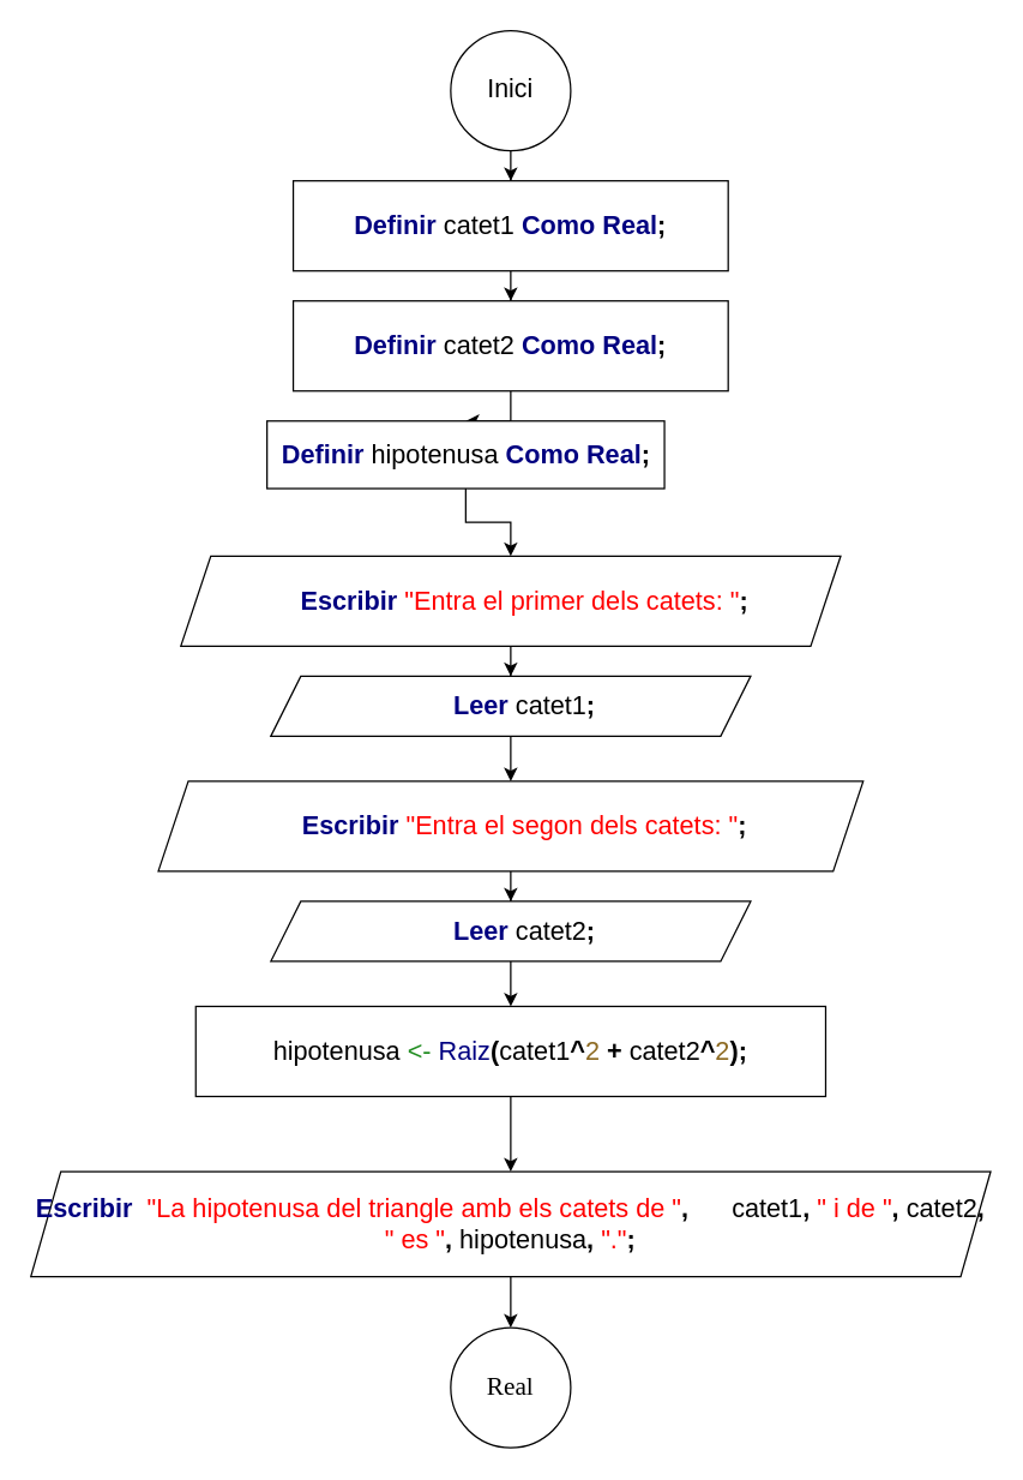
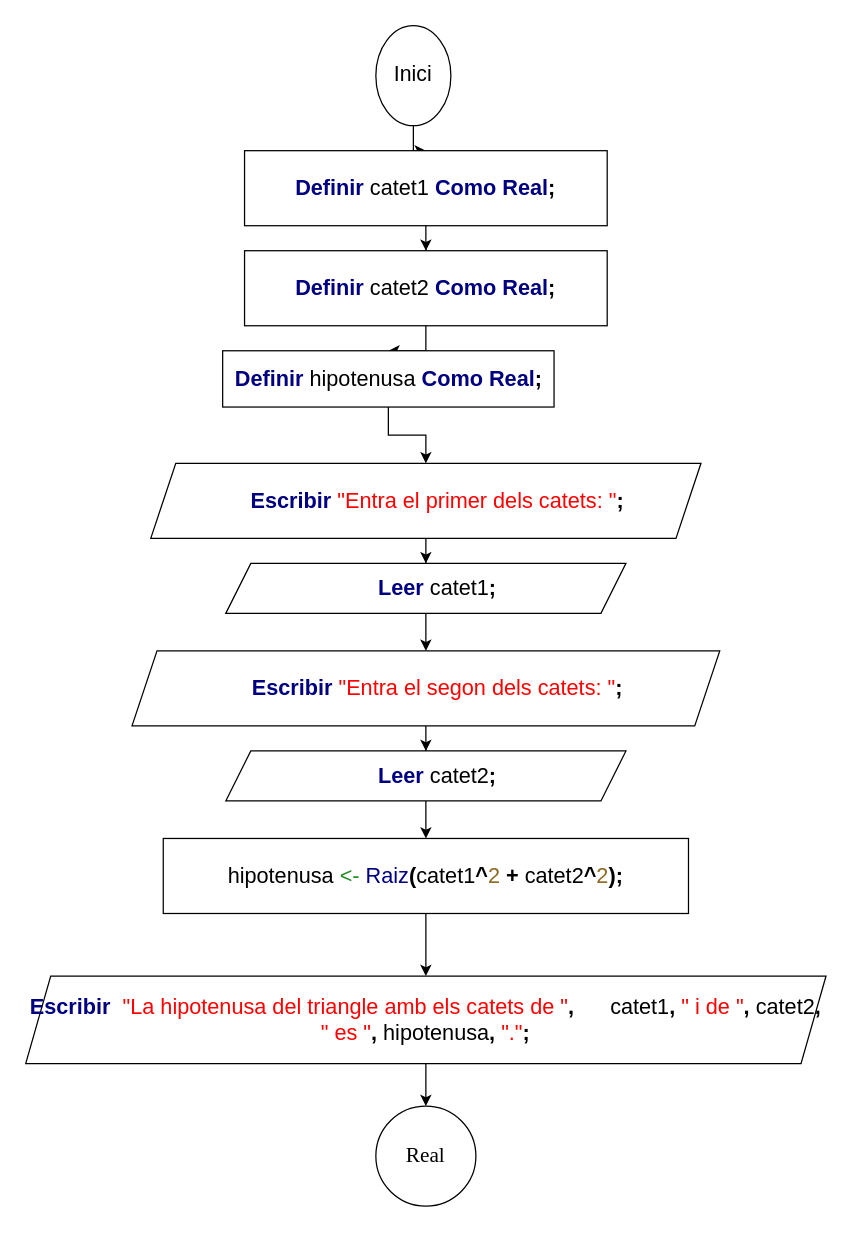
  <mxCell id="0" />
  <mxCell id="1" parent="0" />
  <mxCell id="2" style="edgeStyle=orthogonalEdgeStyle;rounded=0;orthogonalLoop=1;jettySize=auto;html=1;entryX=0.5;entryY=0;entryDx=0;entryDy=0;" edge="1" parent="1" source="3" target="9"><mxGeometry relative="1" as="geometry" /></mxCell>
- <mxCell id="3" value="&lt;font style=&quot;font-size: 17px;&quot;&gt;Inici&lt;/font&gt;" style="ellipse;whiteSpace=wrap;html=1;aspect=fixed;" vertex="1" parent="1"><mxGeometry x="300" y="20" width="80" height="80" as="geometry" /></mxCell>
+ <mxCell id="3" value="&lt;font style=&quot;font-size: 17px;&quot;&gt;Inici&lt;/font&gt;" style="ellipse;whiteSpace=wrap;html=1;aspect=fixed;" vertex="1" parent="1"><mxGeometry x="300" y="20" width="60" height="80" as="geometry" /></mxCell>
  <mxCell id="4" style="edgeStyle=orthogonalEdgeStyle;rounded=0;orthogonalLoop=1;jettySize=auto;html=1;entryX=0.5;entryY=0;entryDx=0;entryDy=0;" edge="1" parent="1" source="5" target="17"><mxGeometry relative="1" as="geometry" /></mxCell>
  <mxCell id="5" value="&lt;span id=&quot;docs-internal-guid-643bfc5f-7fff-9f06-9985-8a474956d283&quot;&gt;&lt;p style=&quot;line-height:1.2;margin-left: 14.173pt;margin-top:0pt;margin-bottom:0pt;&quot; dir=&quot;ltr&quot;&gt;&lt;span id=&quot;docs-internal-guid-28ccf354-7fff-96b0-075c-5db30f410db0&quot;&gt;&lt;span style=&quot;font-size: 13pt; font-family: Consolas, sans-serif; color: rgb(0, 0, 128); background-color: transparent; font-weight: 700; font-variant-numeric: normal; font-variant-east-asian: normal; vertical-align: baseline;&quot;&gt;Leer&lt;/span&gt;&lt;span style=&quot;font-size: 13pt; font-family: Consolas, sans-serif; background-color: transparent; font-variant-numeric: normal; font-variant-east-asian: normal; vertical-align: baseline;&quot;&gt; catet1&lt;/span&gt;&lt;span style=&quot;font-size: 13pt; font-family: Consolas, sans-serif; background-color: transparent; font-weight: 700; font-variant-numeric: normal; font-variant-east-asian: normal; vertical-align: baseline;&quot;&gt;;&lt;/span&gt;&lt;/span&gt;&lt;br&gt;&lt;/p&gt;&lt;/span&gt;" style="shape=parallelogram;perimeter=parallelogramPerimeter;whiteSpace=wrap;html=1;fixedSize=1;" vertex="1" parent="1"><mxGeometry x="180" y="450" width="320" height="40" as="geometry" /></mxCell>
  <mxCell id="6" style="edgeStyle=orthogonalEdgeStyle;rounded=0;orthogonalLoop=1;jettySize=auto;html=1;entryX=0.5;entryY=0;entryDx=0;entryDy=0;" edge="1" parent="1" source="7" target="5"><mxGeometry relative="1" as="geometry" /></mxCell>
  <mxCell id="7" value="&lt;span id=&quot;docs-internal-guid-643bfc5f-7fff-9f06-9985-8a474956d283&quot;&gt;&lt;p style=&quot;line-height:1.2;margin-left: 14.173pt;margin-top:0pt;margin-bottom:0pt;&quot; dir=&quot;ltr&quot;&gt;&lt;span id=&quot;docs-internal-guid-858c5af2-7fff-3fb9-943d-3b49ce46bb56&quot;&gt;&lt;span style=&quot;font-size: 13pt; font-family: Consolas, sans-serif; color: rgb(0, 0, 128); background-color: transparent; font-weight: 700; font-variant-numeric: normal; font-variant-east-asian: normal; vertical-align: baseline;&quot;&gt;Escribir&lt;/span&gt;&lt;span style=&quot;font-size: 13pt; font-family: Consolas, sans-serif; background-color: transparent; font-variant-numeric: normal; font-variant-east-asian: normal; vertical-align: baseline;&quot;&gt; &lt;/span&gt;&lt;span style=&quot;font-size: 13pt; font-family: Consolas, sans-serif; color: rgb(255, 0, 0); background-color: transparent; font-variant-numeric: normal; font-variant-east-asian: normal; vertical-align: baseline;&quot;&gt;&quot;Entra el primer dels catets: &quot;&lt;/span&gt;&lt;span style=&quot;font-size: 13pt; font-family: Consolas, sans-serif; background-color: transparent; font-weight: 700; font-variant-numeric: normal; font-variant-east-asian: normal; vertical-align: baseline;&quot;&gt;;&lt;/span&gt;&lt;/span&gt;&lt;br&gt;&lt;/p&gt;&lt;/span&gt;" style="shape=parallelogram;perimeter=parallelogramPerimeter;whiteSpace=wrap;html=1;fixedSize=1;" vertex="1" parent="1"><mxGeometry x="120" y="370" width="440" height="60" as="geometry" /></mxCell>
  <mxCell id="8" style="edgeStyle=orthogonalEdgeStyle;rounded=0;orthogonalLoop=1;jettySize=auto;html=1;" edge="1" parent="1" source="9" target="11"><mxGeometry relative="1" as="geometry" /></mxCell>
  <mxCell id="9" value="&lt;span style=&quot;font-variant-numeric: normal; font-variant-east-asian: normal; background-color: transparent; font-size: 13pt; font-family: Consolas, sans-serif; color: rgb(0, 0, 128); font-weight: 700; vertical-align: baseline;&quot;&gt;Definir&lt;/span&gt;&lt;span style=&quot;font-variant-numeric: normal; font-variant-east-asian: normal; background-color: transparent; font-size: 13pt; font-family: Consolas, sans-serif; vertical-align: baseline;&quot;&gt;&amp;nbsp;catet1&amp;nbsp;&lt;/span&gt;&lt;span style=&quot;font-variant-numeric: normal; font-variant-east-asian: normal; background-color: transparent; font-size: 13pt; font-family: Consolas, sans-serif; color: rgb(0, 0, 128); font-weight: 700; vertical-align: baseline;&quot;&gt;Como&lt;/span&gt;&lt;span style=&quot;font-variant-numeric: normal; font-variant-east-asian: normal; background-color: transparent; font-size: 13pt; font-family: Consolas, sans-serif; vertical-align: baseline;&quot;&gt;&amp;nbsp;&lt;/span&gt;&lt;span style=&quot;font-variant-numeric: normal; font-variant-east-asian: normal; background-color: transparent; font-size: 13pt; font-family: Consolas, sans-serif; color: rgb(0, 0, 128); font-weight: 700; vertical-align: baseline;&quot;&gt;Real&lt;/span&gt;&lt;span style=&quot;font-variant-numeric: normal; font-variant-east-asian: normal; background-color: transparent; font-size: 13pt; font-family: Consolas, sans-serif; font-weight: 700; vertical-align: baseline;&quot;&gt;;&lt;/span&gt;" style="rounded=0;whiteSpace=wrap;html=1;" vertex="1" parent="1"><mxGeometry x="195" y="120" width="290" height="60" as="geometry" /></mxCell>
  <mxCell id="10" style="edgeStyle=orthogonalEdgeStyle;rounded=0;orthogonalLoop=1;jettySize=auto;html=1;entryX=0.5;entryY=0;entryDx=0;entryDy=0;" edge="1" parent="1" source="11" target="13"><mxGeometry relative="1" as="geometry" /></mxCell>
  <mxCell id="11" value="&lt;span style=&quot;font-variant-numeric: normal; font-variant-east-asian: normal; background-color: transparent; font-size: 13pt; font-family: Consolas, sans-serif; color: rgb(0, 0, 128); font-weight: 700; vertical-align: baseline;&quot;&gt;Definir&lt;/span&gt;&lt;span style=&quot;font-variant-numeric: normal; font-variant-east-asian: normal; background-color: transparent; font-size: 13pt; font-family: Consolas, sans-serif; vertical-align: baseline;&quot;&gt;&amp;nbsp;catet2&amp;nbsp;&lt;/span&gt;&lt;span style=&quot;font-variant-numeric: normal; font-variant-east-asian: normal; background-color: transparent; font-size: 13pt; font-family: Consolas, sans-serif; color: rgb(0, 0, 128); font-weight: 700; vertical-align: baseline;&quot;&gt;Como&lt;/span&gt;&lt;span style=&quot;font-variant-numeric: normal; font-variant-east-asian: normal; background-color: transparent; font-size: 13pt; font-family: Consolas, sans-serif; vertical-align: baseline;&quot;&gt;&amp;nbsp;&lt;/span&gt;&lt;span style=&quot;font-variant-numeric: normal; font-variant-east-asian: normal; background-color: transparent; font-size: 13pt; font-family: Consolas, sans-serif; color: rgb(0, 0, 128); font-weight: 700; vertical-align: baseline;&quot;&gt;Real&lt;/span&gt;&lt;span style=&quot;font-variant-numeric: normal; font-variant-east-asian: normal; background-color: transparent; font-size: 13pt; font-family: Consolas, sans-serif; font-weight: 700; vertical-align: baseline;&quot;&gt;;&lt;/span&gt;" style="rounded=0;whiteSpace=wrap;html=1;" vertex="1" parent="1"><mxGeometry x="195" y="200" width="290" height="60" as="geometry" /></mxCell>
  <mxCell id="12" style="edgeStyle=orthogonalEdgeStyle;rounded=0;orthogonalLoop=1;jettySize=auto;html=1;entryX=0.5;entryY=0;entryDx=0;entryDy=0;" edge="1" parent="1" source="13" target="7"><mxGeometry relative="1" as="geometry" /></mxCell>
  <mxCell id="13" value="&lt;span style=&quot;font-variant-numeric: normal; font-variant-east-asian: normal; background-color: transparent; font-size: 13pt; font-family: Consolas, sans-serif; color: rgb(0, 0, 128); font-weight: 700; vertical-align: baseline;&quot;&gt;Definir&lt;/span&gt;&lt;span style=&quot;font-variant-numeric: normal; font-variant-east-asian: normal; background-color: transparent; font-size: 13pt; font-family: Consolas, sans-serif; vertical-align: baseline;&quot;&gt;&amp;nbsp;hipotenusa&amp;nbsp;&lt;/span&gt;&lt;span style=&quot;font-variant-numeric: normal; font-variant-east-asian: normal; background-color: transparent; font-size: 13pt; font-family: Consolas, sans-serif; color: rgb(0, 0, 128); font-weight: 700; vertical-align: baseline;&quot;&gt;Como&lt;/span&gt;&lt;span style=&quot;font-variant-numeric: normal; font-variant-east-asian: normal; background-color: transparent; font-size: 13pt; font-family: Consolas, sans-serif; vertical-align: baseline;&quot;&gt;&amp;nbsp;&lt;/span&gt;&lt;span style=&quot;font-variant-numeric: normal; font-variant-east-asian: normal; background-color: transparent; font-size: 13pt; font-family: Consolas, sans-serif; color: rgb(0, 0, 128); font-weight: 700; vertical-align: baseline;&quot;&gt;Real&lt;/span&gt;&lt;span style=&quot;font-variant-numeric: normal; font-variant-east-asian: normal; background-color: transparent; font-size: 13pt; font-family: Consolas, sans-serif; font-weight: 700; vertical-align: baseline;&quot;&gt;;&lt;/span&gt;" style="rounded=0;whiteSpace=wrap;html=1;" vertex="1" parent="1"><mxGeometry x="177.5" y="280" width="265" height="45" as="geometry" /></mxCell>
  <mxCell id="14" style="edgeStyle=orthogonalEdgeStyle;rounded=0;orthogonalLoop=1;jettySize=auto;html=1;" edge="1" parent="1" source="15" target="19"><mxGeometry relative="1" as="geometry" /></mxCell>
  <mxCell id="15" value="&lt;span id=&quot;docs-internal-guid-643bfc5f-7fff-9f06-9985-8a474956d283&quot;&gt;&lt;p style=&quot;line-height:1.2;margin-left: 14.173pt;margin-top:0pt;margin-bottom:0pt;&quot; dir=&quot;ltr&quot;&gt;&lt;span id=&quot;docs-internal-guid-28ccf354-7fff-96b0-075c-5db30f410db0&quot;&gt;&lt;span style=&quot;font-size: 13pt; font-family: Consolas, sans-serif; color: rgb(0, 0, 128); background-color: transparent; font-weight: 700; font-variant-numeric: normal; font-variant-east-asian: normal; vertical-align: baseline;&quot;&gt;Leer&lt;/span&gt;&lt;span style=&quot;font-size: 13pt; font-family: Consolas, sans-serif; background-color: transparent; font-variant-numeric: normal; font-variant-east-asian: normal; vertical-align: baseline;&quot;&gt; catet2&lt;/span&gt;&lt;span style=&quot;font-size: 13pt; font-family: Consolas, sans-serif; background-color: transparent; font-weight: 700; font-variant-numeric: normal; font-variant-east-asian: normal; vertical-align: baseline;&quot;&gt;;&lt;/span&gt;&lt;/span&gt;&lt;br&gt;&lt;/p&gt;&lt;/span&gt;" style="shape=parallelogram;perimeter=parallelogramPerimeter;whiteSpace=wrap;html=1;fixedSize=1;" vertex="1" parent="1"><mxGeometry x="180" y="600" width="320" height="40" as="geometry" /></mxCell>
  <mxCell id="16" style="edgeStyle=orthogonalEdgeStyle;rounded=0;orthogonalLoop=1;jettySize=auto;html=1;" edge="1" parent="1" source="17" target="15"><mxGeometry relative="1" as="geometry" /></mxCell>
  <mxCell id="17" value="&lt;span id=&quot;docs-internal-guid-643bfc5f-7fff-9f06-9985-8a474956d283&quot;&gt;&lt;p style=&quot;line-height:1.2;margin-left: 14.173pt;margin-top:0pt;margin-bottom:0pt;&quot; dir=&quot;ltr&quot;&gt;&lt;span id=&quot;docs-internal-guid-858c5af2-7fff-3fb9-943d-3b49ce46bb56&quot;&gt;&lt;span style=&quot;font-size: 13pt; font-family: Consolas, sans-serif; color: rgb(0, 0, 128); background-color: transparent; font-weight: 700; font-variant-numeric: normal; font-variant-east-asian: normal; vertical-align: baseline;&quot;&gt;Escribir&lt;/span&gt;&lt;span style=&quot;font-size: 13pt; font-family: Consolas, sans-serif; background-color: transparent; font-variant-numeric: normal; font-variant-east-asian: normal; vertical-align: baseline;&quot;&gt; &lt;/span&gt;&lt;span style=&quot;font-size: 13pt; font-family: Consolas, sans-serif; color: rgb(255, 0, 0); background-color: transparent; font-variant-numeric: normal; font-variant-east-asian: normal; vertical-align: baseline;&quot;&gt;&quot;Entra el segon dels catets: &quot;&lt;/span&gt;&lt;span style=&quot;font-size: 13pt; font-family: Consolas, sans-serif; background-color: transparent; font-weight: 700; font-variant-numeric: normal; font-variant-east-asian: normal; vertical-align: baseline;&quot;&gt;;&lt;/span&gt;&lt;/span&gt;&lt;br&gt;&lt;/p&gt;&lt;/span&gt;" style="shape=parallelogram;perimeter=parallelogramPerimeter;whiteSpace=wrap;html=1;fixedSize=1;" vertex="1" parent="1"><mxGeometry x="105" y="520" width="470" height="60" as="geometry" /></mxCell>
  <mxCell id="18" style="edgeStyle=orthogonalEdgeStyle;rounded=0;orthogonalLoop=1;jettySize=auto;html=1;entryX=0.5;entryY=0;entryDx=0;entryDy=0;" edge="1" parent="1" source="19" target="21"><mxGeometry relative="1" as="geometry" /></mxCell>
  <mxCell id="19" value="&lt;span id=&quot;docs-internal-guid-43ec82ee-7fff-6f9c-0c98-70885229e5ab&quot;&gt;&lt;span style=&quot;font-size: 13pt; font-family: Consolas, sans-serif; background-color: transparent; font-variant-numeric: normal; font-variant-east-asian: normal; vertical-align: baseline;&quot;&gt;hipotenusa &lt;/span&gt;&lt;span style=&quot;font-size: 13pt; font-family: Consolas, sans-serif; color: rgb(35, 142, 35); background-color: transparent; font-variant-numeric: normal; font-variant-east-asian: normal; vertical-align: baseline;&quot;&gt;&amp;lt;-&lt;/span&gt;&lt;span style=&quot;font-size: 13pt; font-family: Consolas, sans-serif; background-color: transparent; font-variant-numeric: normal; font-variant-east-asian: normal; vertical-align: baseline;&quot;&gt; &lt;/span&gt;&lt;span style=&quot;font-size: 13pt; font-family: Consolas, sans-serif; color: rgb(0, 0, 128); background-color: transparent; font-variant-numeric: normal; font-variant-east-asian: normal; vertical-align: baseline;&quot;&gt;Raiz&lt;/span&gt;&lt;span style=&quot;font-size: 13pt; font-family: Consolas, sans-serif; background-color: transparent; font-weight: 700; font-variant-numeric: normal; font-variant-east-asian: normal; vertical-align: baseline;&quot;&gt;(&lt;/span&gt;&lt;span style=&quot;font-size: 13pt; font-family: Consolas, sans-serif; background-color: transparent; font-variant-numeric: normal; font-variant-east-asian: normal; vertical-align: baseline;&quot;&gt;catet1&lt;/span&gt;&lt;span style=&quot;font-size: 13pt; font-family: Consolas, sans-serif; background-color: transparent; font-weight: 700; font-variant-numeric: normal; font-variant-east-asian: normal; vertical-align: baseline;&quot;&gt;^&lt;/span&gt;&lt;span style=&quot;font-size: 13pt; font-family: Consolas, sans-serif; color: rgb(142, 107, 35); background-color: transparent; font-variant-numeric: normal; font-variant-east-asian: normal; vertical-align: baseline;&quot;&gt;2&lt;/span&gt;&lt;span style=&quot;font-size: 13pt; font-family: Consolas, sans-serif; background-color: transparent; font-variant-numeric: normal; font-variant-east-asian: normal; vertical-align: baseline;&quot;&gt; &lt;/span&gt;&lt;span style=&quot;font-size: 13pt; font-family: Consolas, sans-serif; background-color: transparent; font-weight: 700; font-variant-numeric: normal; font-variant-east-asian: normal; vertical-align: baseline;&quot;&gt;+&lt;/span&gt;&lt;span style=&quot;font-size: 13pt; font-family: Consolas, sans-serif; background-color: transparent; font-variant-numeric: normal; font-variant-east-asian: normal; vertical-align: baseline;&quot;&gt; catet2&lt;/span&gt;&lt;span style=&quot;font-size: 13pt; font-family: Consolas, sans-serif; background-color: transparent; font-weight: 700; font-variant-numeric: normal; font-variant-east-asian: normal; vertical-align: baseline;&quot;&gt;^&lt;/span&gt;&lt;span style=&quot;font-size: 13pt; font-family: Consolas, sans-serif; color: rgb(142, 107, 35); background-color: transparent; font-variant-numeric: normal; font-variant-east-asian: normal; vertical-align: baseline;&quot;&gt;2&lt;/span&gt;&lt;span style=&quot;font-size: 13pt; font-family: Consolas, sans-serif; background-color: transparent; font-weight: 700; font-variant-numeric: normal; font-variant-east-asian: normal; vertical-align: baseline;&quot;&gt;);&lt;/span&gt;&lt;/span&gt;" style="rounded=0;whiteSpace=wrap;html=1;" vertex="1" parent="1"><mxGeometry x="130" y="670" width="420" height="60" as="geometry" /></mxCell>
  <mxCell id="20" style="edgeStyle=orthogonalEdgeStyle;rounded=0;orthogonalLoop=1;jettySize=auto;html=1;fontFamily=Helvetica;fontSize=17;" edge="1" parent="1" source="21" target="22"><mxGeometry relative="1" as="geometry" /></mxCell>
  <mxCell id="21" value="&lt;span id=&quot;docs-internal-guid-643bfc5f-7fff-9f06-9985-8a474956d283&quot;&gt;&lt;span style=&quot;color: rgb(0, 0, 128); font-family: Consolas, sans-serif; font-size: 17.333px; font-weight: 700;&quot;&gt;Escribir&amp;nbsp;&lt;/span&gt;&lt;span style=&quot;background-color: transparent; font-size: 13pt; font-family: Consolas, sans-serif; font-variant-numeric: normal; font-variant-east-asian: normal; vertical-align: baseline;&quot;&gt;&amp;nbsp;&lt;/span&gt;&lt;span style=&quot;background-color: transparent; font-size: 13pt; font-family: Consolas, sans-serif; color: rgb(255, 0, 0); font-variant-numeric: normal; font-variant-east-asian: normal; vertical-align: baseline;&quot;&gt;&quot;La hipotenusa del triangle amb els catets de &quot;&lt;/span&gt;&lt;span style=&quot;font-variant-numeric: normal; font-variant-east-asian: normal; background-color: transparent; font-size: 13pt; font-family: Consolas, sans-serif; font-weight: 700; vertical-align: baseline;&quot;&gt;,&lt;/span&gt;&lt;span style=&quot;font-variant-numeric: normal; font-variant-east-asian: normal; background-color: transparent; font-size: 13pt; font-family: Consolas, sans-serif; vertical-align: baseline;&quot;&gt;&amp;nbsp;&lt;span style=&quot;background-color: transparent; font-size: 13pt; font-variant-numeric: normal; font-variant-east-asian: normal; vertical-align: baseline;&quot;&gt;&amp;nbsp; &amp;nbsp;&amp;nbsp;&lt;/span&gt;&lt;span style=&quot;background-color: transparent; font-size: 13pt; font-variant-numeric: normal; font-variant-east-asian: normal; vertical-align: baseline;&quot;&gt;&amp;nbsp;catet1&lt;/span&gt;&lt;span style=&quot;background-color: transparent; font-size: 13pt; font-weight: 700; font-variant-numeric: normal; font-variant-east-asian: normal; vertical-align: baseline;&quot;&gt;,&lt;/span&gt;&lt;span style=&quot;background-color: transparent; font-size: 13pt; font-variant-numeric: normal; font-variant-east-asian: normal; vertical-align: baseline;&quot;&gt; &lt;/span&gt;&lt;span style=&quot;background-color: transparent; font-size: 13pt; color: rgb(255, 0, 0); font-variant-numeric: normal; font-variant-east-asian: normal; vertical-align: baseline;&quot;&gt;&quot; i de &quot;&lt;/span&gt;&lt;span style=&quot;background-color: transparent; font-size: 13pt; font-weight: 700; font-variant-numeric: normal; font-variant-east-asian: normal; vertical-align: baseline;&quot;&gt;,&lt;/span&gt;&lt;span style=&quot;background-color: transparent; font-size: 13pt; font-variant-numeric: normal; font-variant-east-asian: normal; vertical-align: baseline;&quot;&gt; catet2&lt;/span&gt;&lt;span style=&quot;background-color: transparent; font-size: 13pt; font-weight: 700; font-variant-numeric: normal; font-variant-east-asian: normal; vertical-align: baseline;&quot;&gt;,&lt;/span&gt;&lt;span style=&quot;background-color: transparent; font-size: 13pt; font-variant-numeric: normal; font-variant-east-asian: normal; vertical-align: baseline;&quot;&gt; &lt;/span&gt;&lt;span style=&quot;background-color: transparent; font-size: 13pt; color: rgb(255, 0, 0); font-variant-numeric: normal; font-variant-east-asian: normal; vertical-align: baseline;&quot;&gt;&quot; es &quot;&lt;/span&gt;&lt;span style=&quot;background-color: transparent; font-size: 13pt; font-weight: 700; font-variant-numeric: normal; font-variant-east-asian: normal; vertical-align: baseline;&quot;&gt;,&lt;/span&gt;&lt;span style=&quot;background-color: transparent; font-size: 13pt; font-variant-numeric: normal; font-variant-east-asian: normal; vertical-align: baseline;&quot;&gt; hipotenusa&lt;/span&gt;&lt;span style=&quot;background-color: transparent; font-size: 13pt; font-weight: 700; font-variant-numeric: normal; font-variant-east-asian: normal; vertical-align: baseline;&quot;&gt;,&lt;/span&gt;&lt;span style=&quot;background-color: transparent; font-size: 13pt; font-variant-numeric: normal; font-variant-east-asian: normal; vertical-align: baseline;&quot;&gt; &lt;/span&gt;&lt;span style=&quot;background-color: transparent; font-size: 13pt; color: rgb(255, 0, 0); font-variant-numeric: normal; font-variant-east-asian: normal; vertical-align: baseline;&quot;&gt;&quot;.&quot;&lt;/span&gt;&lt;span style=&quot;background-color: transparent; font-size: 13pt; font-weight: 700; font-variant-numeric: normal; font-variant-east-asian: normal; vertical-align: baseline;&quot;&gt;;&lt;/span&gt;&lt;br&gt;&lt;/span&gt;&lt;/span&gt;" style="shape=parallelogram;perimeter=parallelogramPerimeter;whiteSpace=wrap;html=1;fixedSize=1;" vertex="1" parent="1"><mxGeometry x="20" y="780" width="640" height="70" as="geometry" /></mxCell>
  <mxCell id="22" value="&lt;font face=&quot;Lucida Console&quot; style=&quot;font-size: 17px;&quot;&gt;Real&lt;/font&gt;" style="ellipse;whiteSpace=wrap;html=1;aspect=fixed;fontSize=17;" vertex="1" parent="1"><mxGeometry x="300" y="884" width="80" height="80" as="geometry" /></mxCell>
